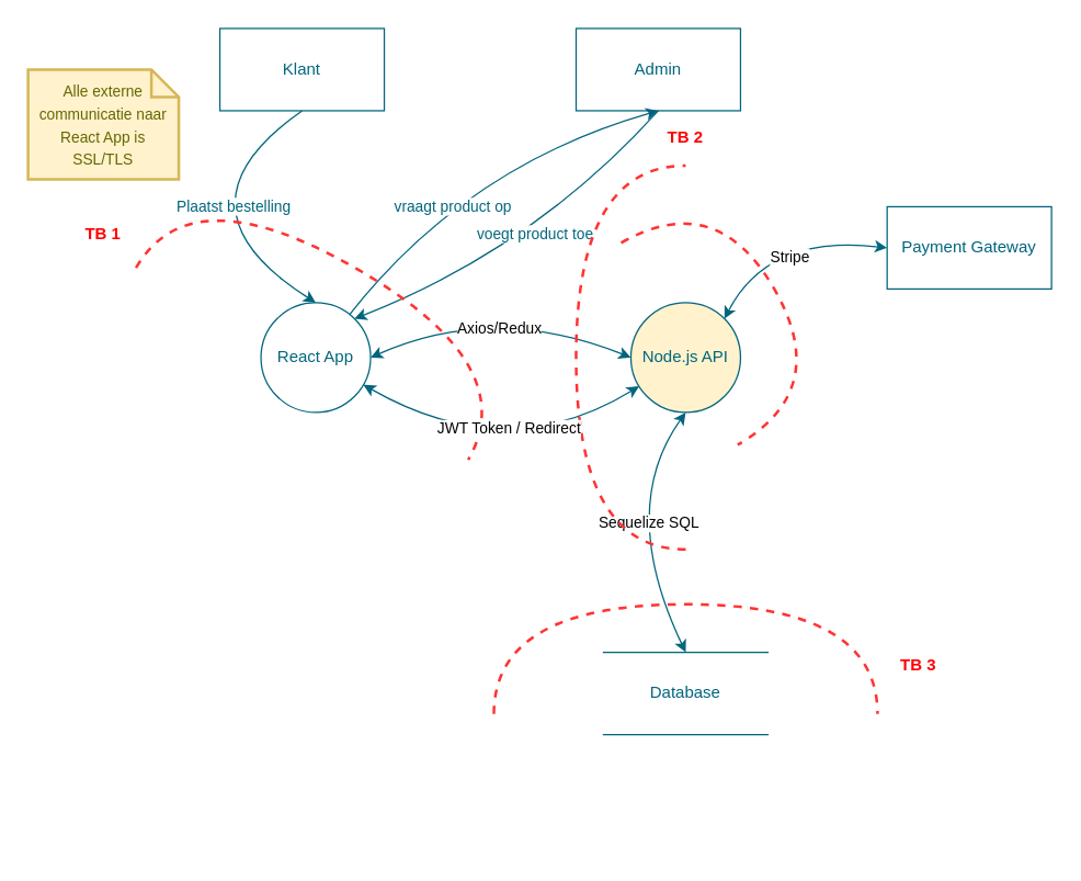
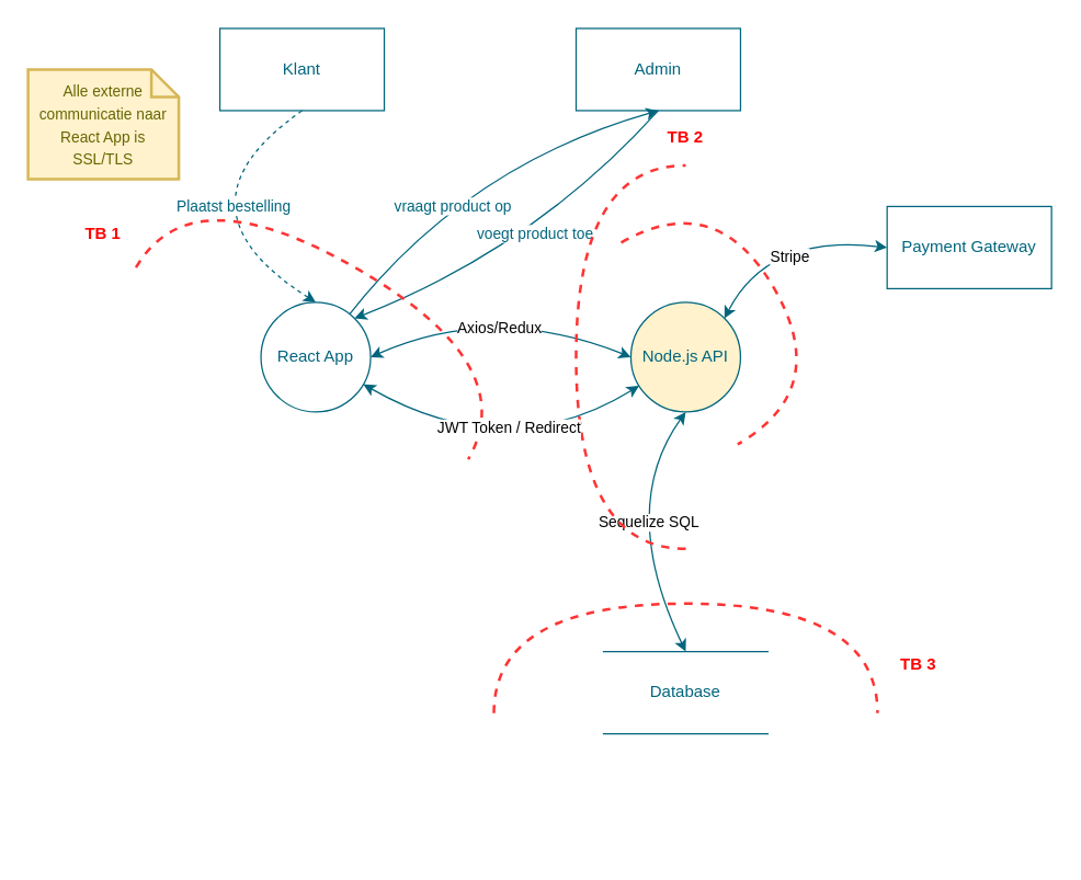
  <mxCell id="0" />
  <mxCell id="1" parent="0" />
  <mxCell id="2" value="Node.js API" style="ellipse;whiteSpace=wrap;html=1;aspect=fixed;strokeColor=#00657D;fontColor=#00657D;fillColor=#fff2cc;" vertex="1" parent="1"><mxGeometry x="460" y="220" width="80" height="80" as="geometry" /></mxCell>
  <mxCell id="3" value="React App" style="ellipse;whiteSpace=wrap;html=1;aspect=fixed;strokeColor=#00657D;fontColor=#00657D;" vertex="1" parent="1"><mxGeometry x="190" y="220" width="80" height="80" as="geometry" /></mxCell>
  <mxCell id="4" value="Database" style="shape=partialRectangle;whiteSpace=wrap;html=1;left=0;right=0;fillColor=none;strokeColor=#00657D;fontColor=#00657D;" vertex="1" parent="1"><mxGeometry x="440" y="475" width="120" height="60" as="geometry" /></mxCell>
  <mxCell id="5" value="Klant" style="rounded=0;whiteSpace=wrap;html=1;strokeColor=#00657D;fontColor=#00657D;" vertex="1" parent="1"><mxGeometry x="160" y="20" width="120" height="60" as="geometry" /></mxCell>
  <mxCell id="6" value="Admin" style="rounded=0;whiteSpace=wrap;html=1;strokeColor=#00657D;fontColor=#00657D;" vertex="1" parent="1"><mxGeometry x="420" y="20" width="120" height="60" as="geometry" /></mxCell>
- <mxCell id="7" value="Plaatst bestelling" style="endArrow=classic;html=1;fontColor=#00657D;strokeColor=#00657D;arcSize=20;curved=1;bendable=1;exitX=0.5;exitY=1;exitDx=0;exitDy=0;entryX=0.5;entryY=0;entryDx=0;entryDy=0;" edge="1" parent="1" source="5" target="3"><mxGeometry x="-0.357" y="29" width="50" height="50" relative="1" as="geometry"><mxPoint x="60" y="200" as="sourcePoint" /><mxPoint x="140" y="120" as="targetPoint" /><Array as="points"><mxPoint x="120" y="150" /></Array><mxPoint as="offset" /></mxGeometry></mxCell>
+ <mxCell id="7" value="Plaatst bestelling" style="endArrow=classic;html=1;fontColor=#00657D;strokeColor=#00657D;arcSize=20;curved=1;bendable=1;exitX=0.5;exitY=1;exitDx=0;exitDy=0;entryX=0.5;entryY=0;entryDx=0;entryDy=0;dashed=1;" edge="1" parent="1" source="5" target="3"><mxGeometry x="-0.357" y="29" width="50" height="50" relative="1" as="geometry"><mxPoint x="60" y="200" as="sourcePoint" /><mxPoint x="140" y="120" as="targetPoint" /><Array as="points"><mxPoint x="120" y="150" /></Array><mxPoint as="offset" /></mxGeometry></mxCell>
  <mxCell id="8" value="" style="endArrow=classic;startArrow=classic;html=1;fontColor=#00657D;strokeColor=#00657D;curved=1;exitX=1;exitY=0.5;exitDx=0;exitDy=0;entryX=0;entryY=0.5;entryDx=0;entryDy=0;" edge="1" parent="1" source="3" target="2"><mxGeometry width="50" height="50" relative="1" as="geometry"><mxPoint x="320" y="300" as="sourcePoint" /><mxPoint x="400" y="220" as="targetPoint" /><Array as="points"><mxPoint x="360" y="220" /></Array></mxGeometry></mxCell>
  <mxCell id="9" value="Axios/Redux" style="edgeLabel;html=1;align=center;verticalAlign=middle;resizable=0;points=[];" vertex="1" connectable="0" parent="8"><mxGeometry x="-0.084" y="-18" relative="1" as="geometry"><mxPoint as="offset" /></mxGeometry></mxCell>
  <mxCell id="10" value="" style="endArrow=classic;startArrow=classic;html=1;fontColor=#00657D;strokeColor=#00657D;curved=1;entryX=0.5;entryY=1;entryDx=0;entryDy=0;exitX=0.5;exitY=0;exitDx=0;exitDy=0;" edge="1" parent="1" source="4" target="2"><mxGeometry width="50" height="50" relative="1" as="geometry"><mxPoint x="450" y="400" as="sourcePoint" /><mxPoint x="530" y="320" as="targetPoint" /><Array as="points"><mxPoint x="450" y="370" /></Array></mxGeometry></mxCell>
  <mxCell id="11" value="Sequelize SQL" style="edgeLabel;html=1;align=center;verticalAlign=middle;resizable=0;points=[];" vertex="1" connectable="0" parent="10"><mxGeometry x="-0.04" y="-16" relative="1" as="geometry"><mxPoint as="offset" /></mxGeometry></mxCell>
  <mxCell id="12" value="vraagt product op" style="endArrow=classic;html=1;fontColor=#00657D;strokeColor=#00657D;arcSize=20;curved=1;bendable=1;entryX=0.5;entryY=1;entryDx=0;entryDy=0;" edge="1" parent="1" source="3" target="6"><mxGeometry x="-0.236" y="-11" width="50" height="50" relative="1" as="geometry"><mxPoint x="370" y="180" as="sourcePoint" /><mxPoint x="450" y="100" as="targetPoint" /><Array as="points"><mxPoint x="340" y="120" /></Array><mxPoint as="offset" /></mxGeometry></mxCell>
  <mxCell id="13" value="voegt product toe" style="endArrow=classic;html=1;fontColor=#00657D;strokeColor=#00657D;arcSize=20;curved=1;bendable=1;entryX=1;entryY=0;entryDx=0;entryDy=0;exitX=0.5;exitY=1;exitDx=0;exitDy=0;" edge="1" parent="1" source="6" target="3"><mxGeometry x="-0.079" y="-7" width="50" height="50" relative="1" as="geometry"><mxPoint x="380" y="220" as="sourcePoint" /><mxPoint x="460" y="140" as="targetPoint" /><Array as="points"><mxPoint x="390" y="180" /></Array><mxPoint as="offset" /></mxGeometry></mxCell>
  <mxCell id="14" value="" style="shape=requiredInterface;html=1;verticalLabelPosition=bottom;dashed=1;strokeColor=#FF3333;strokeWidth=2;fillColor=none;fontColor=#FF3333;align=left;rotation=-90;" vertex="1" parent="1"><mxGeometry x="460" y="340" width="80" height="280" as="geometry" /></mxCell>
  <mxCell id="15" value="" style="shape=requiredInterface;html=1;verticalLabelPosition=bottom;dashed=1;strokeColor=#FF3333;strokeWidth=2;fillColor=none;fontColor=#FF3333;align=left;rotation=-180;" vertex="1" parent="1"><mxGeometry x="420" y="120" width="80" height="280" as="geometry" /></mxCell>
  <mxCell id="16" value="" style="shape=requiredInterface;html=1;verticalLabelPosition=bottom;dashed=1;strokeColor=#FF3333;strokeWidth=2;fillColor=none;fontColor=#FF3333;align=left;rotation=-60;" vertex="1" parent="1"><mxGeometry x="200" y="90" width="80" height="280" as="geometry" /></mxCell>
  <mxCell id="17" value="&lt;font style=&quot;font-size: 11px&quot;&gt;Alle externe communicatie naar React App is SSL/TLS&lt;/font&gt;" style="shape=note;strokeWidth=2;fontSize=14;size=20;whiteSpace=wrap;html=1;fillColor=#fff2cc;strokeColor=#d6b656;fontColor=#666600;" vertex="1" parent="1"><mxGeometry x="20" y="50" width="110" height="80" as="geometry" /></mxCell>
  <mxCell id="18" value="&lt;font color=&quot;#ff0000&quot;&gt;&lt;b&gt;TB 1&lt;/b&gt;&lt;/font&gt;" style="text;html=1;strokeColor=none;fillColor=none;align=center;verticalAlign=middle;whiteSpace=wrap;rounded=0;" vertex="1" parent="1"><mxGeometry x="55" y="160" width="40" height="20" as="geometry" /></mxCell>
  <mxCell id="19" value="&lt;font color=&quot;#ff0000&quot;&gt;&lt;b&gt;TB 2&lt;/b&gt;&lt;/font&gt;" style="text;html=1;strokeColor=none;fillColor=none;align=center;verticalAlign=middle;whiteSpace=wrap;rounded=0;" vertex="1" parent="1"><mxGeometry x="480" y="90" width="40" height="20" as="geometry" /></mxCell>
  <mxCell id="20" value="&lt;font color=&quot;#ff0000&quot;&gt;&lt;b&gt;TB 3&lt;/b&gt;&lt;/font&gt;" style="text;html=1;strokeColor=none;fillColor=none;align=center;verticalAlign=middle;whiteSpace=wrap;rounded=0;" vertex="1" parent="1"><mxGeometry x="650" y="475" width="40" height="20" as="geometry" /></mxCell>
  <mxCell id="21" value="" style="endArrow=classic;startArrow=classic;html=1;fontColor=#00657D;strokeColor=#00657D;curved=1;" edge="1" parent="1" source="3" target="2"><mxGeometry width="50" height="50" relative="1" as="geometry"><mxPoint x="110" y="460" as="sourcePoint" /><mxPoint x="190" y="380" as="targetPoint" /><Array as="points"><mxPoint x="370" y="340" /></Array></mxGeometry></mxCell>
  <mxCell id="22" value="JWT Token / Redirect" style="edgeLabel;html=1;align=center;verticalAlign=middle;resizable=0;points=[];" vertex="1" connectable="0" parent="21"><mxGeometry x="-0.08" y="25" relative="1" as="geometry"><mxPoint as="offset" /></mxGeometry></mxCell>
  <mxCell id="23" value="Payment Gateway" style="rounded=0;whiteSpace=wrap;html=1;strokeColor=#00657D;fontColor=#00657D;" vertex="1" parent="1"><mxGeometry x="647" y="150" width="120" height="60" as="geometry" /></mxCell>
  <mxCell id="24" value="" style="endArrow=classic;startArrow=classic;html=1;fontColor=#00657D;strokeColor=#00657D;curved=1;entryX=0;entryY=0.5;entryDx=0;entryDy=0;exitX=1;exitY=0;exitDx=0;exitDy=0;" edge="1" parent="1" source="2" target="23"><mxGeometry width="50" height="50" relative="1" as="geometry"><mxPoint x="550" y="260" as="sourcePoint" /><mxPoint x="630" y="180" as="targetPoint" /><Array as="points"><mxPoint x="560" y="170" /></Array></mxGeometry></mxCell>
  <mxCell id="25" value="Stripe" style="edgeLabel;html=1;align=center;verticalAlign=middle;resizable=0;points=[];" vertex="1" connectable="0" parent="24"><mxGeometry x="-0.21" y="-21" relative="1" as="geometry"><mxPoint as="offset" /></mxGeometry></mxCell>
  <mxCell id="26" value="" style="shape=requiredInterface;html=1;verticalLabelPosition=bottom;dashed=1;strokeColor=#FF3333;strokeWidth=2;fillColor=none;fontColor=#FF3333;align=left;rotation=-30;" vertex="1" parent="1"><mxGeometry x="490" y="145" width="80" height="170" as="geometry" /></mxCell>
